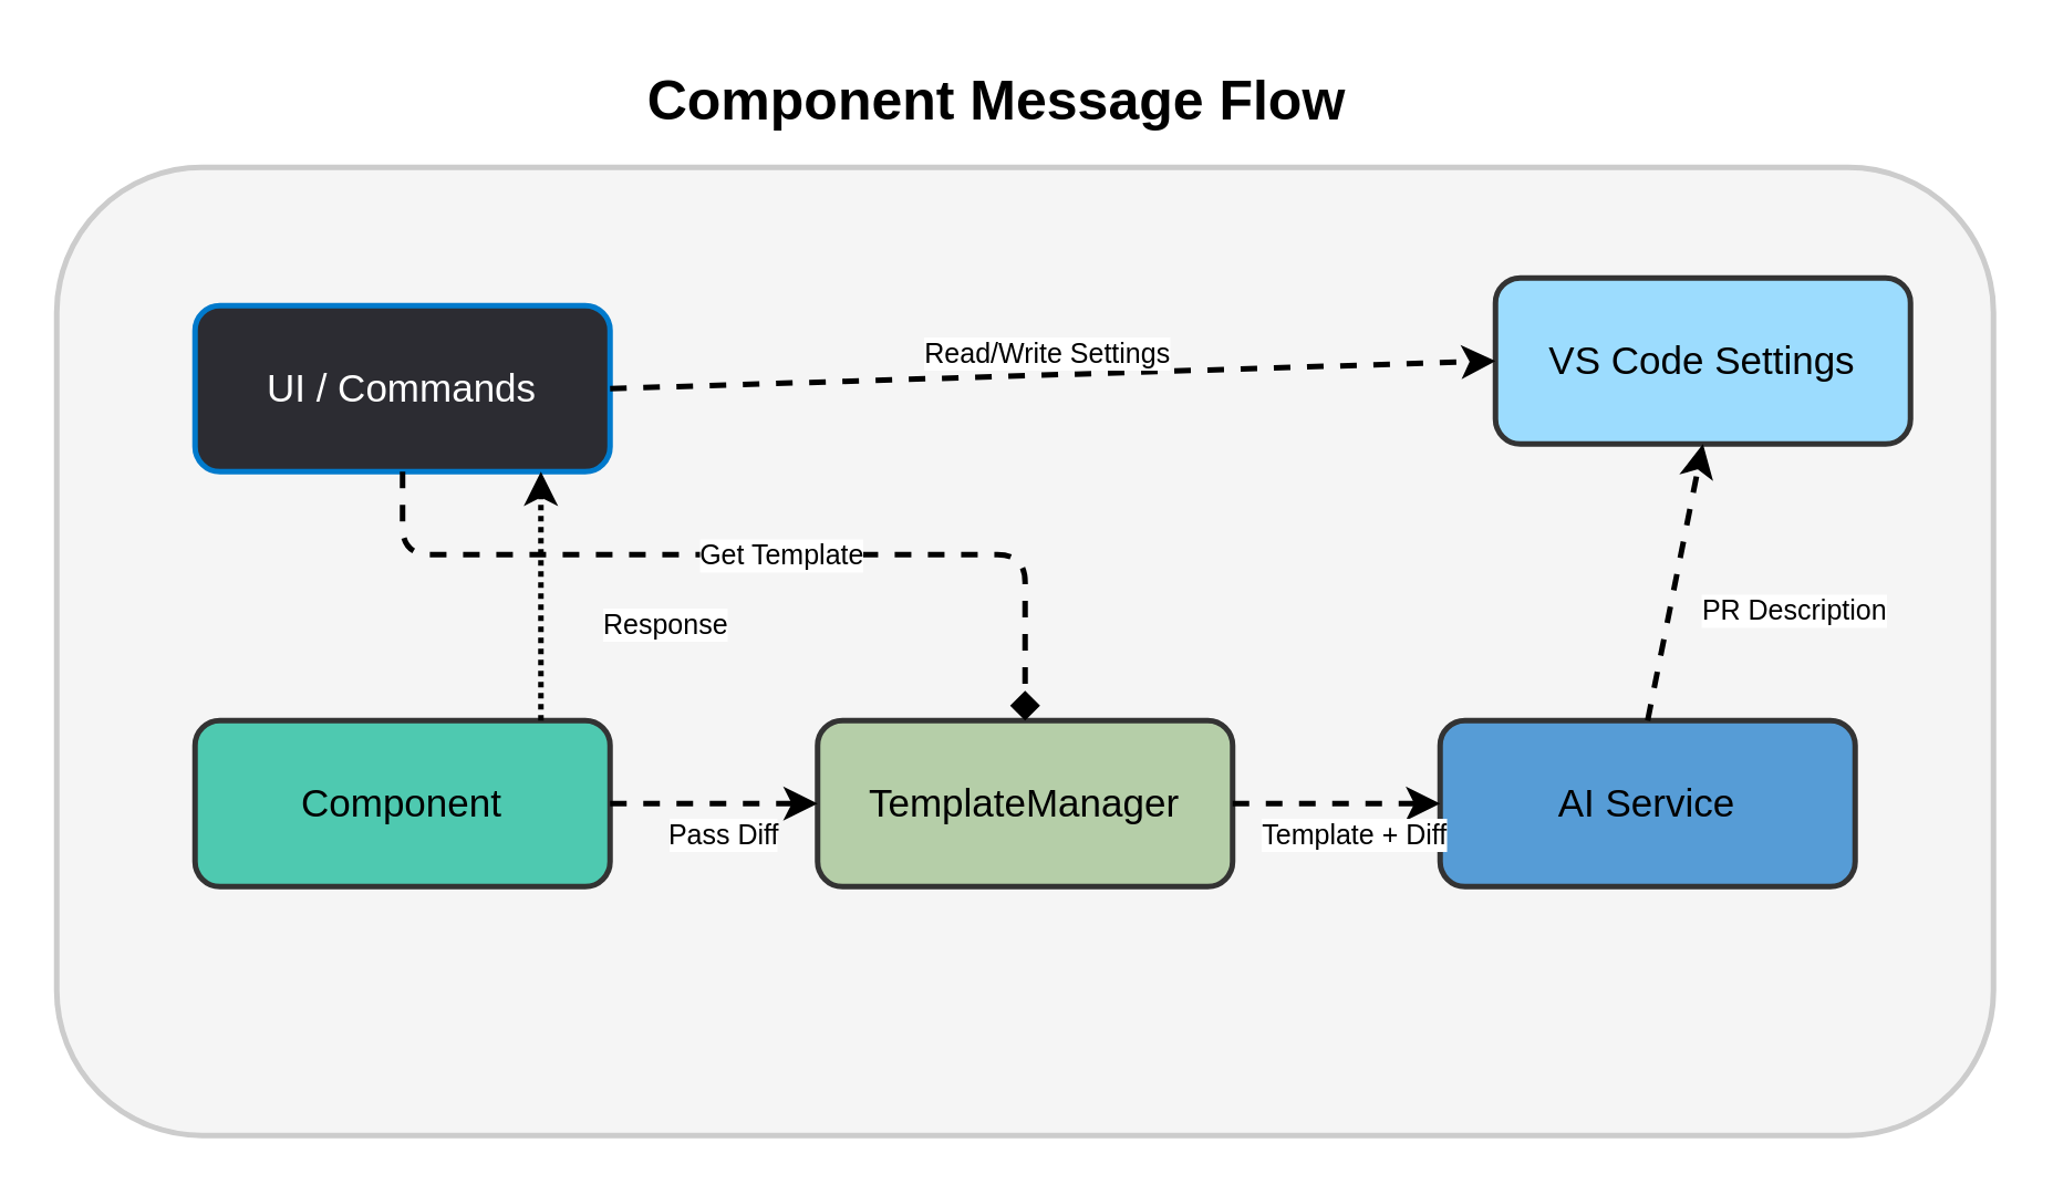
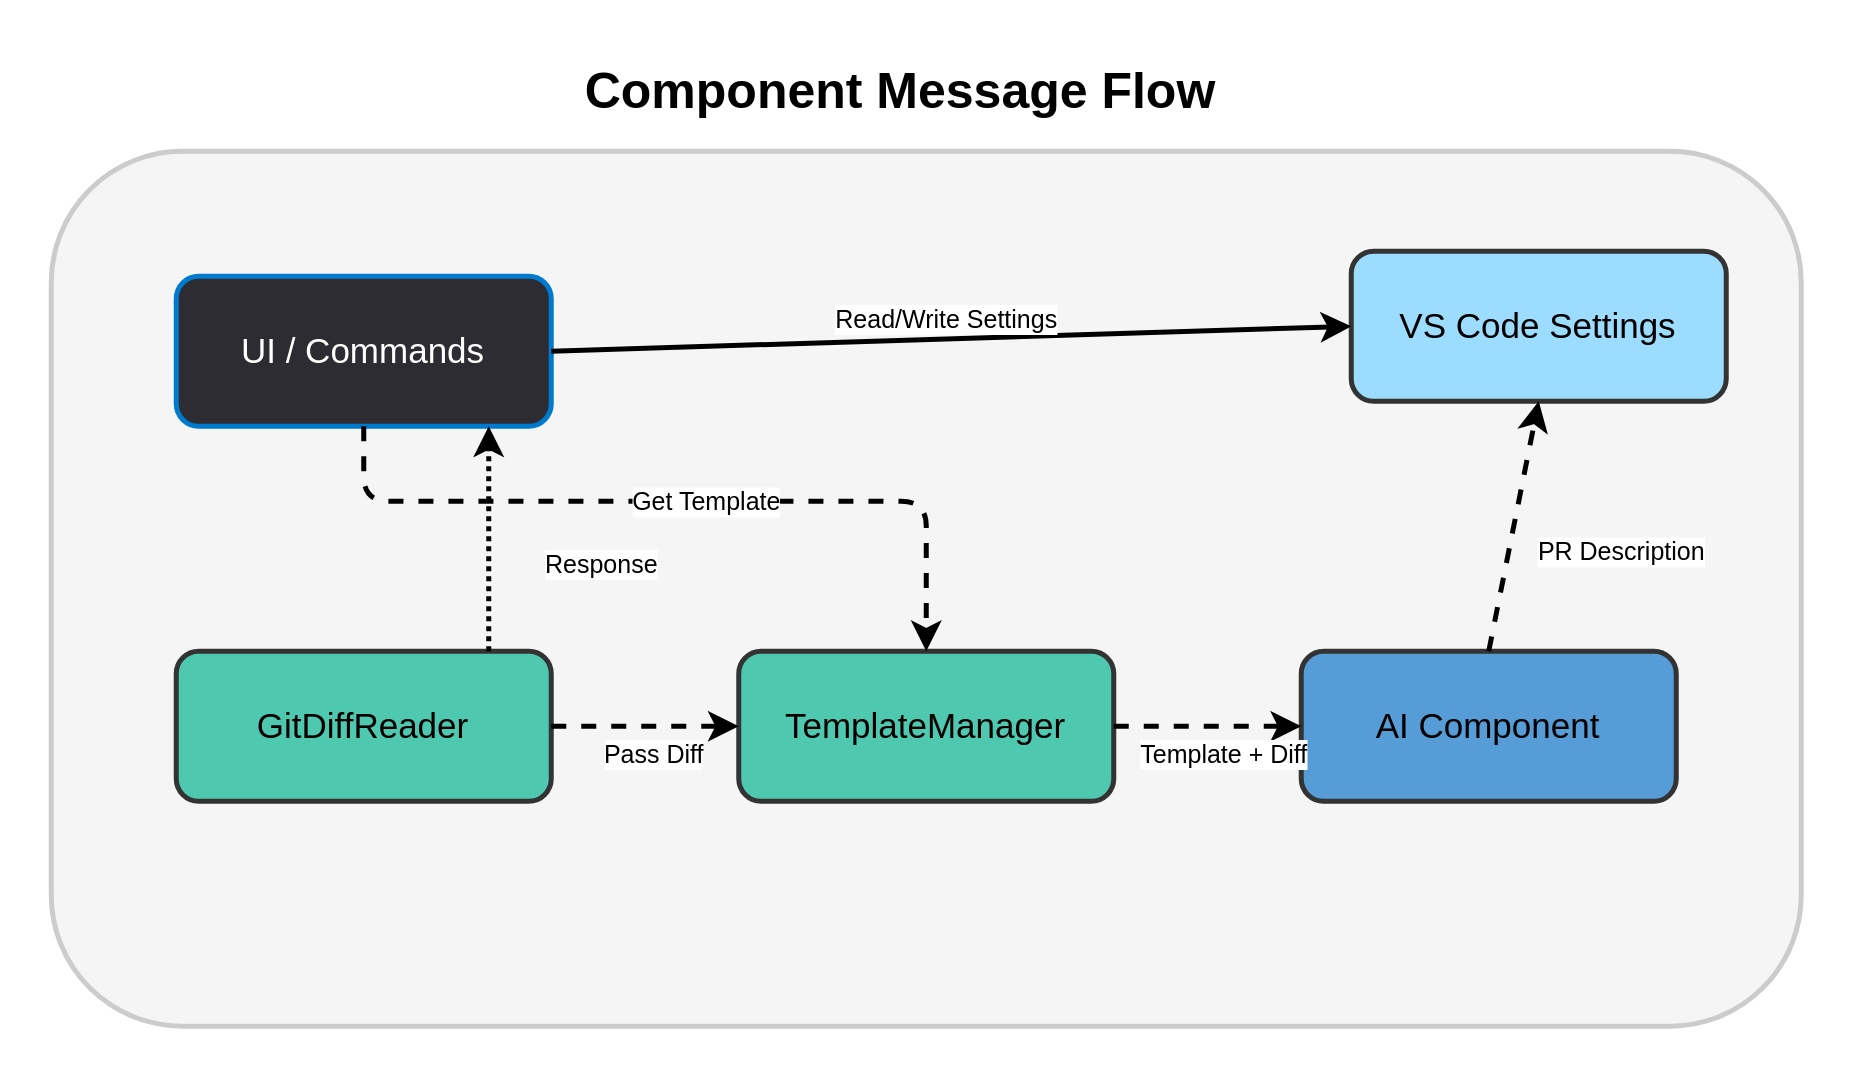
  <mxCell id="0" />
  <mxCell id="1" parent="0" />
  <mxCell id="2" value="" style="rounded=1;whiteSpace=wrap;html=1;fillColor=#F5F5F5;strokeColor=#CCCCCC;strokeWidth=2;" vertex="1" parent="1"><mxGeometry x="20" y="60" width="700" height="350" as="geometry" /></mxCell>
  <mxCell id="3" value="Component Message Flow" style="text;html=1;strokeColor=none;fillColor=none;align=center;verticalAlign=middle;whiteSpace=wrap;rounded=0;fontSize=20;fontStyle=1;" vertex="1" parent="1"><mxGeometry x="210" y="20" width="300" height="30" as="geometry" /></mxCell>
  <mxCell id="4" value="UI / Commands" style="rounded=1;whiteSpace=wrap;html=1;fillColor=#2C2C32;strokeColor=#007ACC;strokeWidth=2;fontColor=#FFFFFF;fontSize=14;" vertex="1" parent="1"><mxGeometry x="70" y="110" width="150" height="60" as="geometry" /></mxCell>
  <mxCell id="5" value="VS Code Settings" style="rounded=1;whiteSpace=wrap;html=1;fillColor=#9CDCFE;strokeColor=#333333;strokeWidth=2;fontSize=14;" vertex="1" parent="1"><mxGeometry x="540" y="100" width="150" height="60" as="geometry" /></mxCell>
- <mxCell id="6" value="Component" style="rounded=1;whiteSpace=wrap;html=1;fillColor=#4EC9B0;strokeColor=#333333;strokeWidth=2;fontSize=14;" vertex="1" parent="1"><mxGeometry x="70" y="260" width="150" height="60" as="geometry" /></mxCell>
- <mxCell id="7" value="TemplateManager" style="rounded=1;whiteSpace=wrap;html=1;fillColor=#B5CEA8;strokeColor=#333333;strokeWidth=2;fontSize=14;" vertex="1" parent="1"><mxGeometry x="295" y="260" width="150" height="60" as="geometry" /></mxCell>
- <mxCell id="8" value="AI Service" style="rounded=1;whiteSpace=wrap;html=1;fillColor=#569CD6;strokeColor=#333333;strokeWidth=2;fontSize=14;" vertex="1" parent="1"><mxGeometry x="520" y="260" width="150" height="60" as="geometry" /></mxCell>
- <mxCell id="9" value="" style="endArrow=classic;html=1;strokeWidth=2;exitX=1;exitY=0.5;exitDx=0;exitDy=0;entryX=0;entryY=0.5;entryDx=0;entryDy=0;dashed=1;" edge="1" parent="1" source="4" target="5"><mxGeometry width="50" height="50" relative="1" as="geometry"><mxPoint x="230" y="150" as="sourcePoint" /><mxPoint x="280" y="100" as="targetPoint" /></mxGeometry></mxCell>
+ <mxCell id="6" value="GitDiffReader" style="rounded=1;whiteSpace=wrap;html=1;fillColor=#4EC9B0;strokeColor=#333333;strokeWidth=2;fontSize=14;" vertex="1" parent="1"><mxGeometry x="70" y="260" width="150" height="60" as="geometry" /></mxCell>
+ <mxCell id="7" value="TemplateManager" style="rounded=1;whiteSpace=wrap;html=1;fillColor=#4ec9b0;strokeColor=#333333;strokeWidth=2;fontSize=14;" vertex="1" parent="1"><mxGeometry x="295" y="260" width="150" height="60" as="geometry" /></mxCell>
+ <mxCell id="8" value="AI Component" style="rounded=1;whiteSpace=wrap;html=1;fillColor=#569CD6;strokeColor=#333333;strokeWidth=2;fontSize=14;" vertex="1" parent="1"><mxGeometry x="520" y="260" width="150" height="60" as="geometry" /></mxCell>
+ <mxCell id="9" value="" style="endArrow=classic;html=1;strokeWidth=2;exitX=1;exitY=0.5;exitDx=0;exitDy=0;entryX=0;entryY=0.5;entryDx=0;entryDy=0;dashed=0;" edge="1" parent="1" source="4" target="5"><mxGeometry width="50" height="50" relative="1" as="geometry"><mxPoint x="230" y="150" as="sourcePoint" /><mxPoint x="280" y="100" as="targetPoint" /></mxGeometry></mxCell>
  <mxCell id="10" value="Read/Write Settings" style="edgeLabel;html=1;align=center;verticalAlign=middle;resizable=0;points=[];fontSize=10;" vertex="1" connectable="0" parent="9"><mxGeometry x="-0.2" y="1" relative="1" as="geometry"><mxPoint x="30" y="-9" as="offset" /></mxGeometry></mxCell>
  <mxCell id="11" value="" style="endArrow=classic;html=1;strokeWidth=2;exitX=1;exitY=0.5;exitDx=0;exitDy=0;entryX=0;entryY=0.5;entryDx=0;entryDy=0;dashed=1;" edge="1" parent="1" source="6" target="7"><mxGeometry width="50" height="50" relative="1" as="geometry"><mxPoint x="230" y="300" as="sourcePoint" /><mxPoint x="280" y="250" as="targetPoint" /></mxGeometry></mxCell>
  <mxCell id="12" value="Pass Diff" style="edgeLabel;html=1;align=center;verticalAlign=middle;resizable=0;points=[];fontSize=10;" vertex="1" connectable="0" parent="11"><mxGeometry x="-0.2" y="1" relative="1" as="geometry"><mxPoint x="10" y="11" as="offset" /></mxGeometry></mxCell>
- <mxCell id="13" value="" style="endArrow=diamond;html=1;strokeWidth=2;exitX=0.5;exitY=1;exitDx=0;exitDy=0;entryX=0.5;entryY=0;entryDx=0;entryDy=0;dashed=1;" edge="1" parent="1" source="4" target="7"><mxGeometry width="50" height="50" relative="1" as="geometry"><mxPoint x="340" y="180" as="sourcePoint" /><mxPoint x="390" y="130" as="targetPoint" /><Array as="points"><mxPoint x="145" y="200" /><mxPoint x="370" y="200" /></Array></mxGeometry></mxCell>
+ <mxCell id="13" value="" style="endArrow=classic;html=1;strokeWidth=2;exitX=0.5;exitY=1;exitDx=0;exitDy=0;entryX=0.5;entryY=0;entryDx=0;entryDy=0;dashed=1;" edge="1" parent="1" source="4" target="7"><mxGeometry width="50" height="50" relative="1" as="geometry"><mxPoint x="340" y="180" as="sourcePoint" /><mxPoint x="390" y="130" as="targetPoint" /><Array as="points"><mxPoint x="145" y="200" /><mxPoint x="370" y="200" /></Array></mxGeometry></mxCell>
  <mxCell id="14" value="Get Template" style="edgeLabel;html=1;align=center;verticalAlign=middle;resizable=0;points=[];fontSize=10;" vertex="1" connectable="0" parent="13"><mxGeometry x="-0.2" y="1" relative="1" as="geometry"><mxPoint x="40" as="offset" /></mxGeometry></mxCell>
  <mxCell id="15" value="" style="endArrow=classic;html=1;strokeWidth=2;exitX=1;exitY=0.5;exitDx=0;exitDy=0;entryX=0;entryY=0.5;entryDx=0;entryDy=0;dashed=1;" edge="1" parent="1" source="7" target="8"><mxGeometry width="50" height="50" relative="1" as="geometry"><mxPoint x="455" y="300" as="sourcePoint" /><mxPoint x="505" y="250" as="targetPoint" /></mxGeometry></mxCell>
  <mxCell id="16" value="Template + Diff" style="edgeLabel;html=1;align=center;verticalAlign=middle;resizable=0;points=[];fontSize=10;" vertex="1" connectable="0" parent="15"><mxGeometry x="-0.2" y="1" relative="1" as="geometry"><mxPoint x="13" y="11" as="offset" /></mxGeometry></mxCell>
  <mxCell id="17" value="" style="endArrow=classic;html=1;strokeWidth=2;exitX=0.5;exitY=0;exitDx=0;exitDy=0;entryX=0.5;entryY=1;entryDx=0;entryDy=0;dashed=1;" edge="1" parent="1" source="8" target="5"><mxGeometry width="50" height="50" relative="1" as="geometry"><mxPoint x="605" y="250" as="sourcePoint" /><mxPoint x="655" y="200" as="targetPoint" /></mxGeometry></mxCell>
  <mxCell id="18" value="PR Description" style="edgeLabel;html=1;align=center;verticalAlign=middle;resizable=0;points=[];fontSize=10;" vertex="1" connectable="0" parent="17"><mxGeometry x="-0.2" y="1" relative="1" as="geometry"><mxPoint x="45" as="offset" /></mxGeometry></mxCell>
  <mxCell id="19" value="" style="endArrow=classic;html=1;strokeWidth=2;exitX=0.5;exitY=0;exitDx=0;exitDy=0;entryX=0.5;entryY=1;entryDx=0;entryDy=0;dashed=1;dashPattern=1 1;" edge="1" parent="1"><mxGeometry width="50" height="50" relative="1" as="geometry"><mxPoint x="195" y="260" as="sourcePoint" /><mxPoint x="195" y="170" as="targetPoint" /></mxGeometry></mxCell>
  <mxCell id="20" value="Response" style="edgeLabel;html=1;align=center;verticalAlign=middle;resizable=0;points=[];fontSize=10;" vertex="1" connectable="0" parent="19"><mxGeometry x="-0.2" y="1" relative="1" as="geometry"><mxPoint x="45" as="offset" /></mxGeometry></mxCell>
